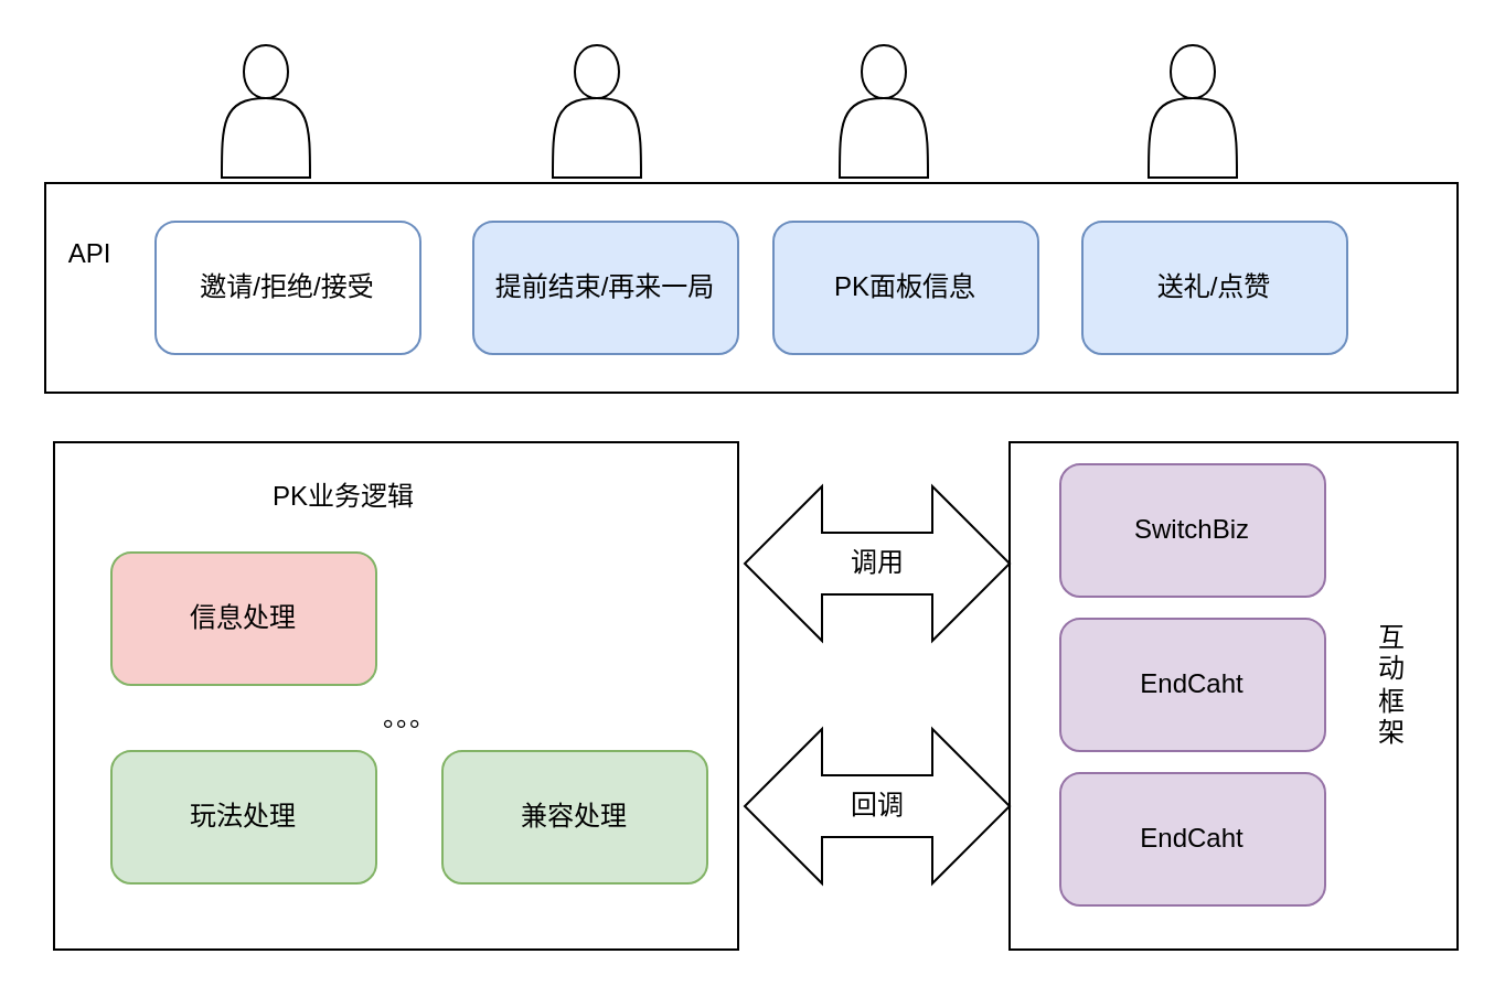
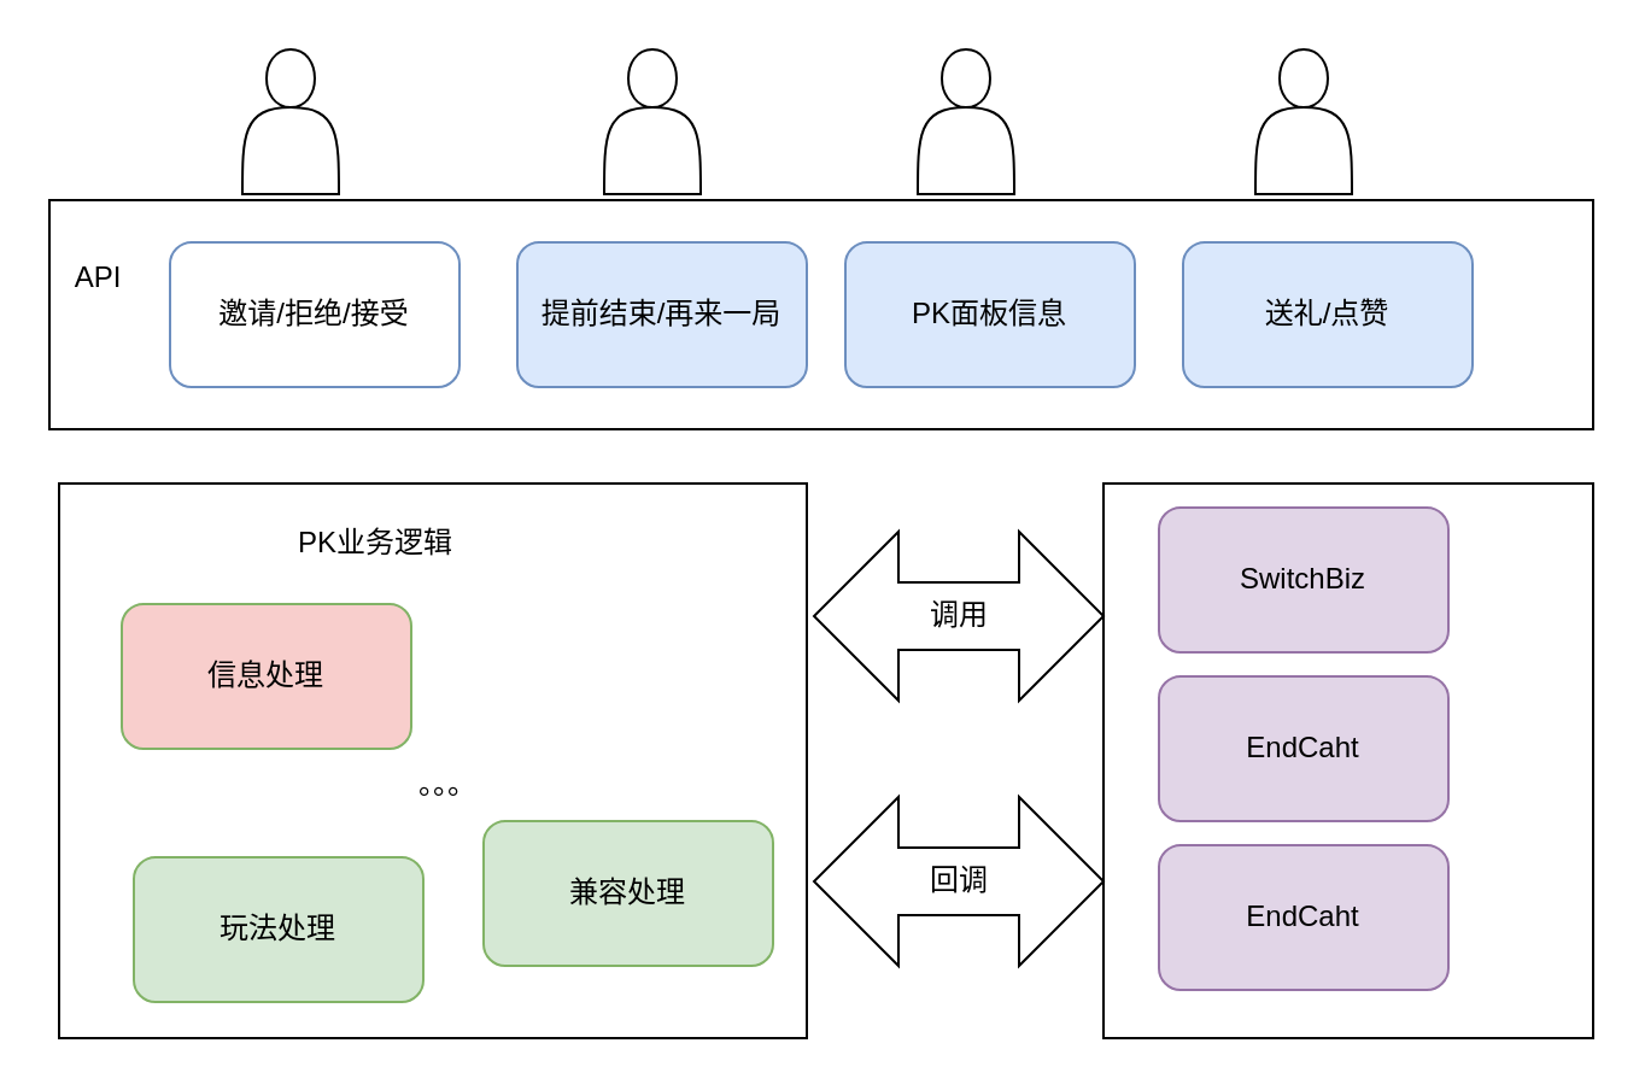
  <mxCell id="0" />
  <mxCell id="1" parent="0" />
  <mxCell id="2" value="邀请/拒绝/接受" style="rounded=1;whiteSpace=wrap;html=1;fillColor=#ffffff;strokeColor=#6c8ebf;" vertex="1" parent="1"><mxGeometry x="70" y="100" width="120" height="60" as="geometry" /></mxCell>
  <mxCell id="3" value="" style="shape=actor;whiteSpace=wrap;html=1;" vertex="1" parent="1"><mxGeometry x="380" y="20" width="40" height="60" as="geometry" /></mxCell>
  <mxCell id="4" value="" style="shape=actor;whiteSpace=wrap;html=1;" vertex="1" parent="1"><mxGeometry x="250" y="20" width="40" height="60" as="geometry" /></mxCell>
  <mxCell id="5" value="" style="shape=actor;whiteSpace=wrap;html=1;" vertex="1" parent="1"><mxGeometry x="100" y="20" width="40" height="60" as="geometry" /></mxCell>
  <mxCell id="6" value="提前结束/再来一局" style="rounded=1;whiteSpace=wrap;html=1;fillColor=#dae8fc;strokeColor=#6c8ebf;" vertex="1" parent="1"><mxGeometry x="214" y="100" width="120" height="60" as="geometry" /></mxCell>
  <mxCell id="7" value="PK面板信息" style="rounded=1;whiteSpace=wrap;html=1;fillColor=#dae8fc;strokeColor=#6c8ebf;" vertex="1" parent="1"><mxGeometry x="350" y="100" width="120" height="60" as="geometry" /></mxCell>
  <mxCell id="8" value="送礼/点赞" style="rounded=1;whiteSpace=wrap;html=1;fillColor=#dae8fc;strokeColor=#6c8ebf;" vertex="1" parent="1"><mxGeometry x="490" y="100" width="120" height="60" as="geometry" /></mxCell>
  <mxCell id="9" value="" style="shape=actor;whiteSpace=wrap;html=1;" vertex="1" parent="1"><mxGeometry x="520" y="20" width="40" height="60" as="geometry" /></mxCell>
  <mxCell id="10" value="" style="rounded=0;whiteSpace=wrap;html=1;fillColor=none;" vertex="1" parent="1"><mxGeometry x="20" y="82.5" width="640" height="95" as="geometry" /></mxCell>
  <mxCell id="11" value="API" style="text;html=1;align=center;verticalAlign=middle;resizable=0;points=[];autosize=1;strokeColor=none;fillColor=none;" vertex="1" parent="1"><mxGeometry x="20" y="100" width="40" height="30" as="geometry" /></mxCell>
  <mxCell id="12" value="EndCaht" style="rounded=1;whiteSpace=wrap;html=1;fillColor=#e1d5e7;strokeColor=#9673a6;" vertex="1" parent="1"><mxGeometry x="480" y="280" width="120" height="60" as="geometry" /></mxCell>
  <mxCell id="13" value="SwitchBiz" style="rounded=1;whiteSpace=wrap;html=1;fillColor=#e1d5e7;strokeColor=#9673a6;" vertex="1" parent="1"><mxGeometry x="480" y="210" width="120" height="60" as="geometry" /></mxCell>
  <mxCell id="14" value="信息处理" style="rounded=1;whiteSpace=wrap;html=1;fillColor=#f8cecc;strokeColor=#82b366;" vertex="1" parent="1"><mxGeometry x="50" y="250" width="120" height="60" as="geometry" /></mxCell>
  <mxCell id="15" value="" style="rounded=0;whiteSpace=wrap;html=1;fillColor=none;" vertex="1" parent="1"><mxGeometry x="24" y="200" width="310" height="230" as="geometry" /></mxCell>
- <mxCell id="16" value="玩法处理" style="rounded=1;whiteSpace=wrap;html=1;fillColor=#d5e8d4;strokeColor=#82b366;" vertex="1" parent="1"><mxGeometry x="50" y="340" width="120" height="60" as="geometry" /></mxCell>
+ <mxCell id="16" value="玩法处理" style="rounded=1;whiteSpace=wrap;html=1;fillColor=#d5e8d4;strokeColor=#82b366;" vertex="1" parent="1"><mxGeometry x="55" y="355" width="120" height="60" as="geometry" /></mxCell>
  <mxCell id="17" value="兼容处理" style="rounded=1;whiteSpace=wrap;html=1;fillColor=#d5e8d4;strokeColor=#82b366;" vertex="1" parent="1"><mxGeometry x="200" y="340" width="120" height="60" as="geometry" /></mxCell>
  <mxCell id="18" value="PK业务逻辑" style="text;html=1;align=center;verticalAlign=middle;resizable=0;points=[];autosize=1;strokeColor=none;fillColor=none;" vertex="1" parent="1"><mxGeometry x="110" y="210" width="90" height="30" as="geometry" /></mxCell>
  <mxCell id="19" value="。。。" style="text;html=1;align=center;verticalAlign=middle;resizable=0;points=[];autosize=1;strokeColor=none;fillColor=none;" vertex="1" parent="1"><mxGeometry x="155" y="310" width="60" height="30" as="geometry" /></mxCell>
  <mxCell id="20" value="EndCaht" style="rounded=1;whiteSpace=wrap;html=1;fillColor=#e1d5e7;strokeColor=#9673a6;" vertex="1" parent="1"><mxGeometry x="480" y="350" width="120" height="60" as="geometry" /></mxCell>
  <mxCell id="21" value="" style="rounded=0;whiteSpace=wrap;html=1;fillColor=none;" vertex="1" parent="1"><mxGeometry x="457" y="200" width="203" height="230" as="geometry" /></mxCell>
- <mxCell id="22" value="互&lt;br&gt;动&lt;br&gt;框&lt;br&gt;架" style="text;html=1;align=center;verticalAlign=middle;resizable=0;points=[];autosize=1;strokeColor=none;fillColor=none;" vertex="1" parent="1"><mxGeometry x="610" y="275" width="40" height="70" as="geometry" /></mxCell>
  <mxCell id="23" value="调用" style="html=1;shadow=0;dashed=0;align=center;verticalAlign=middle;shape=mxgraph.arrows2.twoWayArrow;dy=0.6;dx=35;" vertex="1" parent="1"><mxGeometry x="337" y="220" width="120" height="70" as="geometry" /></mxCell>
  <mxCell id="24" value="回调" style="html=1;shadow=0;dashed=0;align=center;verticalAlign=middle;shape=mxgraph.arrows2.twoWayArrow;dy=0.6;dx=35;" vertex="1" parent="1"><mxGeometry x="337" y="330" width="120" height="70" as="geometry" /></mxCell>
